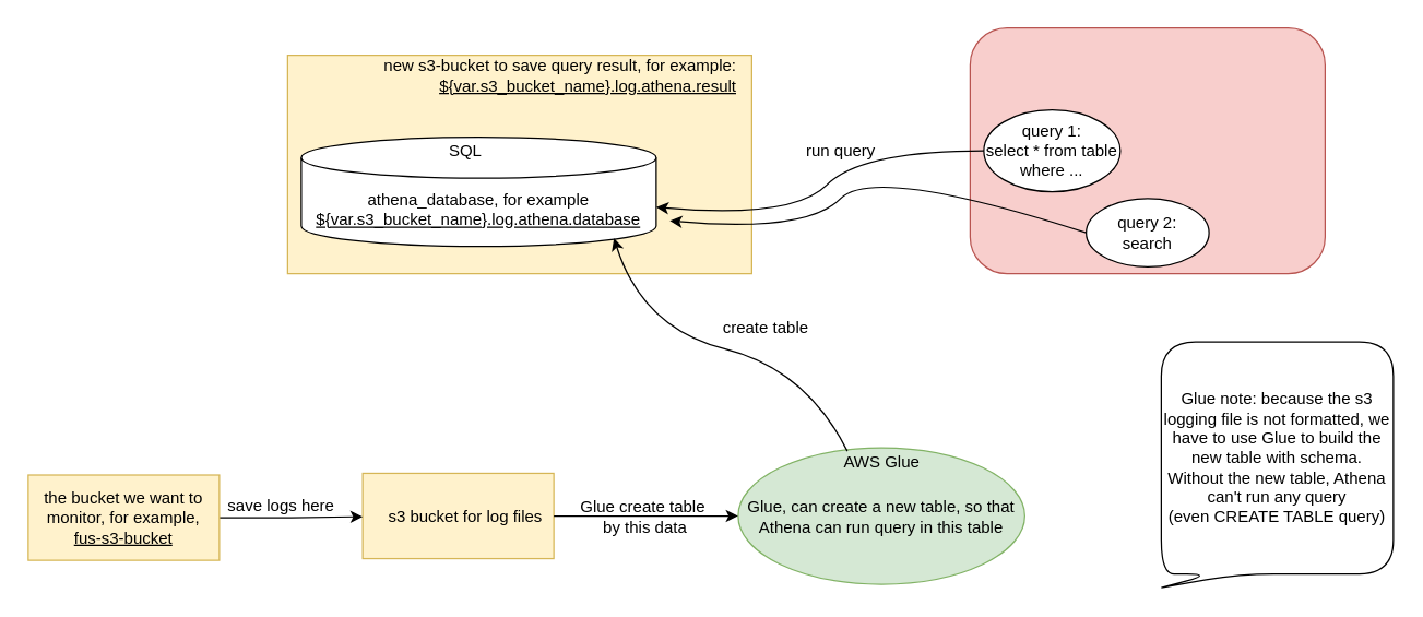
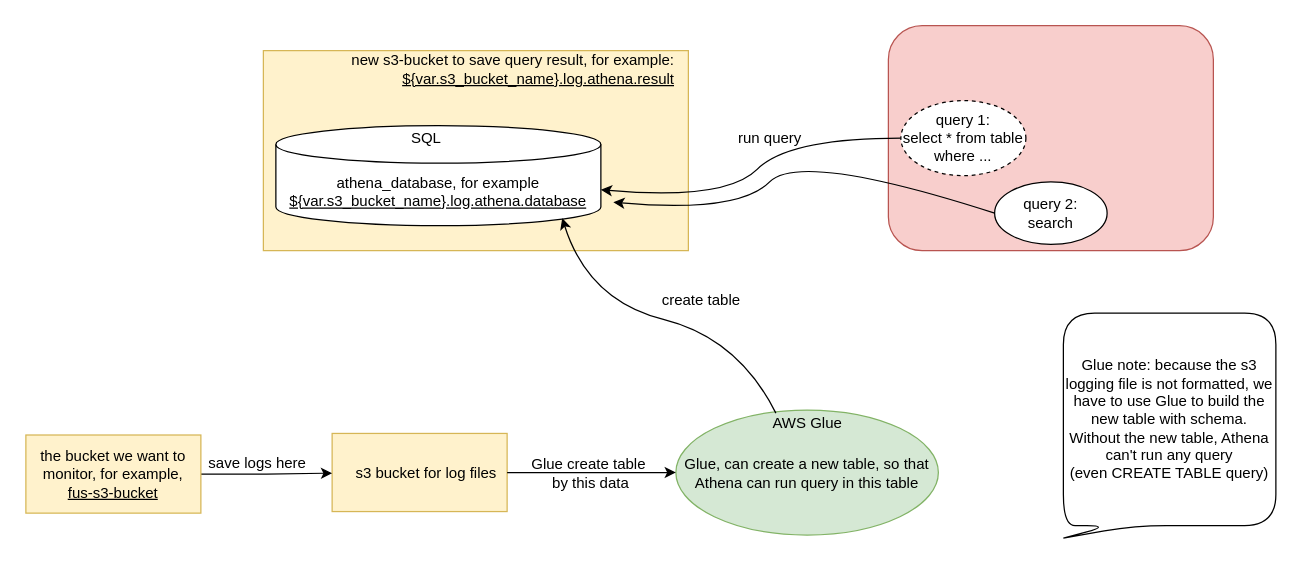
  <mxCell id="0" />
  <mxCell id="1" parent="0" />
  <mxCell id="2" value="" style="rounded=0;whiteSpace=wrap;html=1;fillColor=#fff2cc;strokeColor=#d6b656;" parent="1" vertex="1"><mxGeometry x="210" y="40" width="340" height="160" as="geometry" /></mxCell>
  <mxCell id="3" value="&lt;span&gt;athena_database, for example&lt;/span&gt;&lt;br&gt;&lt;u&gt;${var.s3_bucket_name}.log.athena.database&lt;/u&gt;" style="shape=cylinder3;whiteSpace=wrap;html=1;boundedLbl=1;backgroundOutline=1;size=15;" parent="1" vertex="1"><mxGeometry x="220" y="100" width="260" height="80" as="geometry" /></mxCell>
  <mxCell id="4" value="SQL" style="text;html=1;align=center;verticalAlign=middle;resizable=0;points=[];autosize=1;strokeColor=none;" parent="1" vertex="1"><mxGeometry x="320" y="100" width="40" height="20" as="geometry" /></mxCell>
  <mxCell id="5" value="new s3-bucket to save query result, for example:&lt;br&gt;&lt;u&gt;${var.s3_bucket_name}.log.athena.result&lt;/u&gt;" style="text;html=1;align=right;verticalAlign=middle;resizable=0;points=[];autosize=1;strokeColor=none;" parent="1" vertex="1"><mxGeometry x="270" y="40" width="270" height="30" as="geometry" /></mxCell>
  <mxCell id="6" value="" style="rounded=1;whiteSpace=wrap;html=1;fillColor=#f8cecc;strokeColor=#b85450;" parent="1" vertex="1"><mxGeometry x="710" y="20" width="260" height="180" as="geometry" /></mxCell>
- <mxCell id="7" value="query 1:&lt;br&gt;select * from table where ..." style="ellipse;whiteSpace=wrap;html=1;" parent="1" vertex="1"><mxGeometry x="720" y="80" width="100" height="60" as="geometry" /></mxCell>
+ <mxCell id="7" value="query 1:&lt;br&gt;select * from table where ..." style="ellipse;whiteSpace=wrap;html=1;dashed=1;" parent="1" vertex="1"><mxGeometry x="720" y="80" width="100" height="60" as="geometry" /></mxCell>
  <mxCell id="8" value="query 2:&lt;br&gt;search" style="ellipse;whiteSpace=wrap;html=1;" parent="1" vertex="1"><mxGeometry x="795" y="145" width="90" height="50" as="geometry" /></mxCell>
  <mxCell id="9" value="" style="curved=1;endArrow=classic;html=1;" parent="1" source="7" target="3" edge="1"><mxGeometry width="50" height="50" relative="1" as="geometry"><mxPoint x="580" y="210" as="sourcePoint" /><mxPoint x="630" y="160" as="targetPoint" /><Array as="points"><mxPoint x="630" y="110" /><mxPoint x="580" y="160" /></Array></mxGeometry></mxCell>
  <mxCell id="10" value="" style="curved=1;endArrow=classic;html=1;exitX=0;exitY=0.5;exitDx=0;exitDy=0;" parent="1" source="8" edge="1"><mxGeometry width="50" height="50" relative="1" as="geometry"><mxPoint x="710.137" y="116.951" as="sourcePoint" /><mxPoint x="490" y="161.304" as="targetPoint" /><Array as="points"><mxPoint x="640" y="120" /><mxPoint x="590" y="170" /></Array></mxGeometry></mxCell>
  <mxCell id="11" value="Glue, can create a new table, so that Athena can run query in this table" style="ellipse;whiteSpace=wrap;html=1;fillColor=#d5e8d4;strokeColor=#82b366;" vertex="1" parent="1"><mxGeometry x="540" y="327.5" width="210" height="100" as="geometry" /></mxCell>
  <mxCell id="12" value="AWS Glue" style="text;html=1;align=center;verticalAlign=middle;resizable=0;points=[];autosize=1;strokeColor=none;" vertex="1" parent="1"><mxGeometry x="610" y="327.5" width="70" height="20" as="geometry" /></mxCell>
  <mxCell id="13" value="" style="curved=1;endArrow=classic;html=1;entryX=0.881;entryY=0.925;entryDx=0;entryDy=0;entryPerimeter=0;" edge="1" parent="1" target="3"><mxGeometry width="50" height="50" relative="1" as="geometry"><mxPoint x="620" y="330" as="sourcePoint" /><mxPoint x="690" y="240" as="targetPoint" /><Array as="points"><mxPoint x="590" y="270" /><mxPoint x="470" y="240" /></Array></mxGeometry></mxCell>
  <mxCell id="14" value="run query" style="text;html=1;align=center;verticalAlign=middle;resizable=0;points=[];autosize=1;strokeColor=none;" vertex="1" parent="1"><mxGeometry x="580" y="100" width="70" height="20" as="geometry" /></mxCell>
  <mxCell id="15" value="create table" style="text;html=1;align=center;verticalAlign=middle;resizable=0;points=[];autosize=1;strokeColor=none;" vertex="1" parent="1"><mxGeometry x="520" y="230" width="80" height="20" as="geometry" /></mxCell>
  <mxCell id="16" value="Glue note: because the s3 logging file is not formatted, we have to use Glue to build the new table with schema. Without the new table, Athena can't run any query &lt;br&gt;(even CREATE TABLE query)" style="shape=callout;rounded=1;whiteSpace=wrap;html=1;perimeter=calloutPerimeter;rotation=0;position2=0;arcSize=50;size=10;position=0.22;" vertex="1" parent="1"><mxGeometry x="850" y="250" width="170" height="180" as="geometry" /></mxCell>
  <mxCell id="17" value="" style="rounded=0;whiteSpace=wrap;html=1;fillColor=#fff2cc;strokeColor=#d6b656;" vertex="1" parent="1"><mxGeometry x="265" y="346.25" width="140" height="62.5" as="geometry" /></mxCell>
  <mxCell id="18" style="edgeStyle=orthogonalEdgeStyle;rounded=0;orthogonalLoop=1;jettySize=auto;html=1;entryX=0;entryY=0.5;entryDx=0;entryDy=0;" edge="1" parent="1" source="19" target="11"><mxGeometry relative="1" as="geometry" /></mxCell>
  <mxCell id="19" value="s3 bucket for log files" style="text;html=1;align=center;verticalAlign=middle;resizable=0;points=[];autosize=1;strokeColor=none;" vertex="1" parent="1"><mxGeometry x="275" y="367.5" width="130" height="20" as="geometry" /></mxCell>
  <mxCell id="20" value="Glue create table&lt;br&gt;&amp;nbsp;by this data" style="text;html=1;align=center;verticalAlign=middle;resizable=0;points=[];autosize=1;strokeColor=none;" vertex="1" parent="1"><mxGeometry x="415" y="362.5" width="110" height="30" as="geometry" /></mxCell>
  <mxCell id="21" style="edgeStyle=orthogonalEdgeStyle;rounded=0;orthogonalLoop=1;jettySize=auto;html=1;" edge="1" parent="1" source="22"><mxGeometry relative="1" as="geometry"><mxPoint x="265" y="378" as="targetPoint" /></mxGeometry></mxCell>
  <mxCell id="22" value="the bucket we want to monitor, for example,&lt;br&gt;&lt;u&gt;fus-s3-bucket&lt;/u&gt;" style="rounded=0;whiteSpace=wrap;html=1;fillColor=#fff2cc;strokeColor=#d6b656;" vertex="1" parent="1"><mxGeometry x="20" y="347.5" width="140" height="62.5" as="geometry" /></mxCell>
  <mxCell id="23" value="save logs here" style="text;html=1;align=center;verticalAlign=middle;resizable=0;points=[];autosize=1;strokeColor=none;" vertex="1" parent="1"><mxGeometry x="160" y="360" width="90" height="20" as="geometry" /></mxCell>
